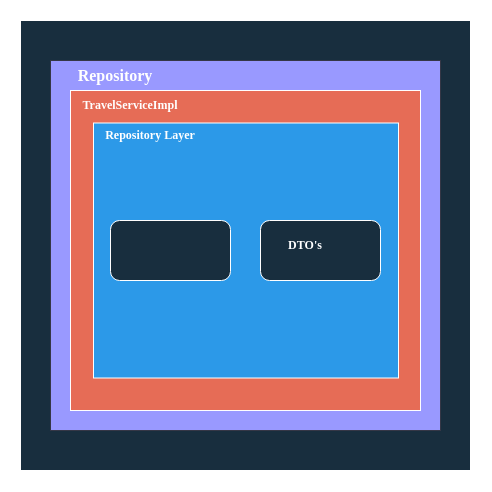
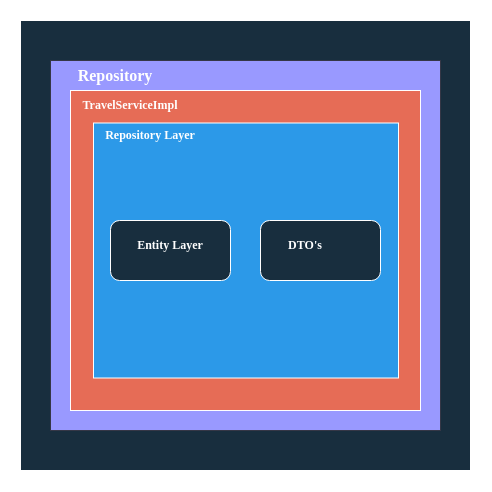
  <mxCell id="0" />
  <mxCell id="1" parent="0" />
  <mxCell id="2" value="" style="group;movable=1;resizable=1;rotatable=1;deletable=1;editable=1;locked=0;connectable=1;" vertex="1" connectable="0" parent="1"><mxGeometry x="20" y="20" width="450" height="450" as="geometry" /></mxCell>
  <mxCell id="3" value="" style="whiteSpace=wrap;html=1;aspect=fixed;fillColor=#182E3E;strokeColor=#FFFFFF;fontStyle=1;labelBackgroundColor=none;fontColor=#FFFFFF;movable=1;resizable=1;rotatable=1;deletable=1;editable=1;locked=0;connectable=1;" vertex="1" parent="2"><mxGeometry width="450" height="450" as="geometry" /></mxCell>
  <mxCell id="4" value="" style="rounded=0;whiteSpace=wrap;html=1;strokeColor=#353746;fontColor=#ffffff;fillColor=#9999FF;movable=1;resizable=1;rotatable=1;deletable=1;editable=1;locked=0;connectable=1;" vertex="1" parent="2"><mxGeometry x="30" y="40" width="390" height="370" as="geometry" /></mxCell>
  <mxCell id="5" value="&lt;b&gt;&lt;font style=&quot;font-size: 16px;&quot; face=&quot;Comic Sans MS&quot;&gt;Repository&lt;/font&gt;&lt;/b&gt;" style="text;strokeColor=none;align=center;fillColor=none;html=1;verticalAlign=middle;whiteSpace=wrap;rounded=0;fontColor=#FFFFFF;movable=1;resizable=1;rotatable=1;deletable=1;editable=1;locked=0;connectable=1;" vertex="1" parent="2"><mxGeometry x="30" y="40" width="130" height="30" as="geometry" /></mxCell>
  <mxCell id="6" value="" style="rounded=0;whiteSpace=wrap;html=1;strokeColor=#FFFFFF;fontColor=#FFFFFF;fillColor=#e66c56;container=0;movable=1;resizable=1;rotatable=1;deletable=1;editable=1;locked=0;connectable=1;" vertex="1" parent="2"><mxGeometry x="50" y="70" width="350" height="320" as="geometry" /></mxCell>
  <mxCell id="7" value="&lt;b&gt;&lt;font face=&quot;Comic Sans MS&quot;&gt;TravelServiceImpl&lt;/font&gt;&lt;/b&gt;" style="text;strokeColor=none;align=center;fillColor=none;html=1;verticalAlign=middle;whiteSpace=wrap;rounded=0;fontColor=#FFFFFF;movable=1;resizable=1;rotatable=1;deletable=1;editable=1;locked=0;connectable=1;" vertex="1" parent="2"><mxGeometry x="40" y="70" width="140" height="30" as="geometry" /></mxCell>
  <mxCell id="8" value="" style="rounded=0;whiteSpace=wrap;html=1;strokeColor=#FFFFFF;fontColor=#FFFFFF;fillColor=#2c99e8;labelBorderColor=default;labelBackgroundColor=default;movable=1;resizable=1;rotatable=1;deletable=1;editable=1;locked=0;connectable=1;" vertex="1" parent="2"><mxGeometry x="73" y="102.5" width="305" height="255" as="geometry" /></mxCell>
  <mxCell id="9" value="Repository Layer" style="text;strokeColor=none;align=center;fillColor=none;html=1;verticalAlign=middle;whiteSpace=wrap;rounded=0;fontColor=#FFFFFF;fontStyle=1;fontFamily=Comic Sans MS;movable=1;resizable=1;rotatable=1;deletable=1;editable=1;locked=0;connectable=1;" vertex="1" parent="2"><mxGeometry x="70" y="100" width="120" height="30" as="geometry" /></mxCell>
  <mxCell id="10" value="" style="rounded=1;whiteSpace=wrap;html=1;strokeColor=#FFFFFF;fontColor=#FFFFFF;fillColor=#182E3E;movable=1;resizable=1;rotatable=1;deletable=1;editable=1;locked=0;connectable=1;" vertex="1" parent="2"><mxGeometry x="90" y="200" width="120" height="60" as="geometry" /></mxCell>
  <mxCell id="11" value="" style="rounded=1;whiteSpace=wrap;html=1;strokeColor=#FFFFFF;fontColor=#FFFFFF;fillColor=#182E3E;movable=1;resizable=1;rotatable=1;deletable=1;editable=1;locked=0;connectable=1;" vertex="1" parent="2"><mxGeometry x="240" y="200" width="120" height="60" as="geometry" /></mxCell>
+ <mxCell id="12" value="&lt;b&gt;&lt;font face=&quot;Comic Sans MS&quot;&gt;Entity Layer&lt;/font&gt;&lt;/b&gt;" style="text;strokeColor=none;align=center;fillColor=none;html=1;verticalAlign=middle;whiteSpace=wrap;rounded=0;fontColor=#FFFFFF;movable=1;resizable=1;rotatable=1;deletable=1;editable=1;locked=0;connectable=1;" vertex="1" parent="2"><mxGeometry x="90" y="210" width="120" height="30" as="geometry" /></mxCell>
  <mxCell id="13" value="&lt;b&gt;&lt;font face=&quot;Times New Roman&quot;&gt;DTO's&lt;/font&gt;&lt;/b&gt;" style="text;strokeColor=none;align=center;fillColor=none;html=1;verticalAlign=middle;whiteSpace=wrap;rounded=0;fontColor=#FFFFFF;movable=1;resizable=1;rotatable=1;deletable=1;editable=1;locked=0;connectable=1;" vertex="1" parent="2"><mxGeometry x="255" y="210" width="60" height="30" as="geometry" /></mxCell>
